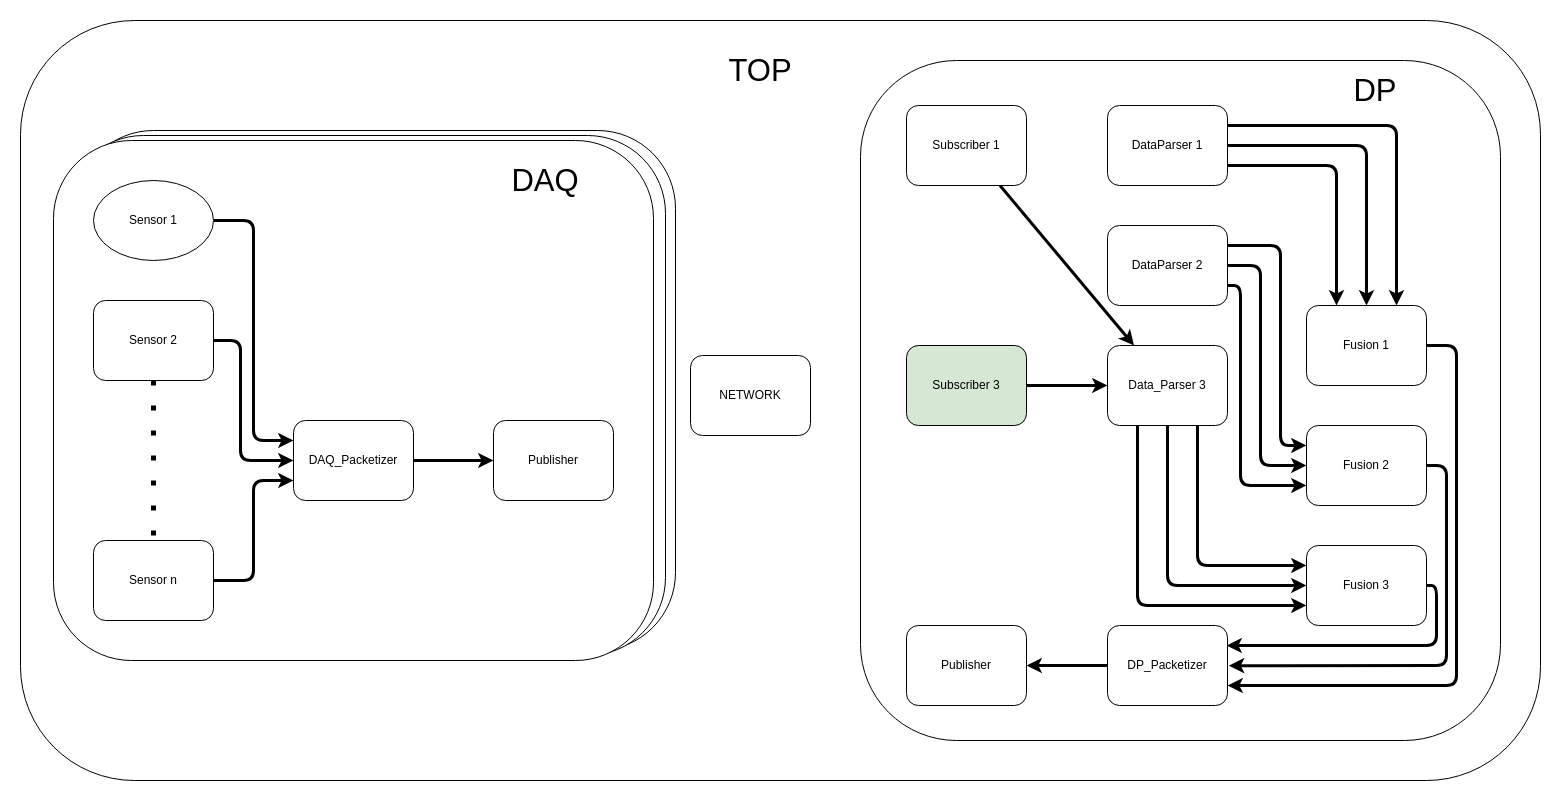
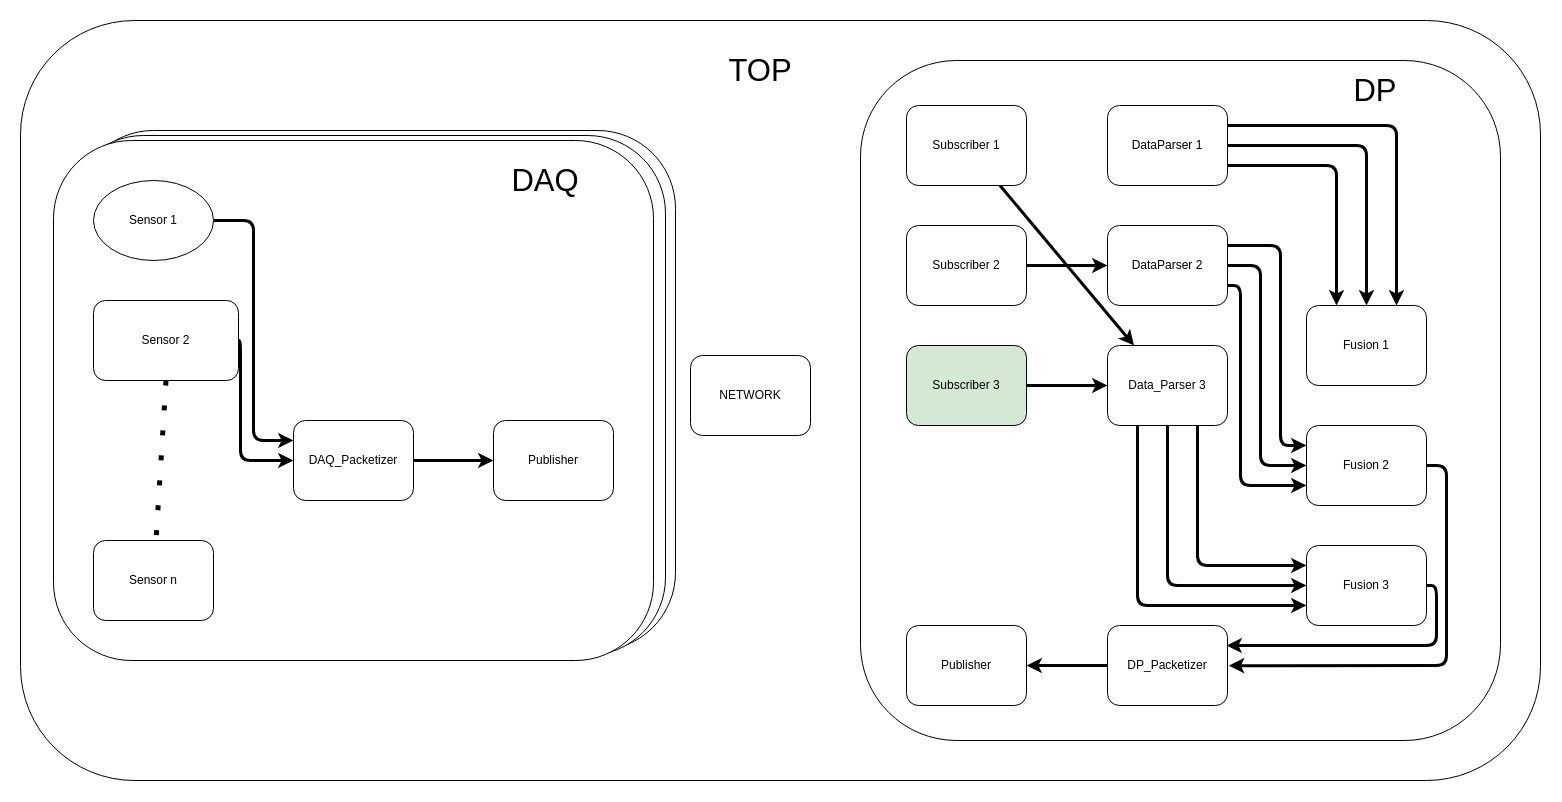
  <mxCell id="0" />
  <mxCell id="1" parent="0" />
  <mxCell id="2" value="" style="rounded=1;whiteSpace=wrap;html=1;strokeWidth=1;" parent="1" vertex="1"><mxGeometry x="20" y="20" width="1520" height="760" as="geometry" /></mxCell>
  <mxCell id="3" value="" style="rounded=1;whiteSpace=wrap;html=1;" vertex="1" parent="1"><mxGeometry x="75" y="130" width="600" height="520" as="geometry" /></mxCell>
  <mxCell id="4" value="" style="rounded=1;whiteSpace=wrap;html=1;" vertex="1" parent="1"><mxGeometry x="65" y="135" width="600" height="520" as="geometry" /></mxCell>
  <mxCell id="5" value="" style="rounded=1;whiteSpace=wrap;html=1;strokeWidth=1;" parent="1" vertex="1"><mxGeometry x="860" y="60" width="640" height="680" as="geometry" /></mxCell>
  <mxCell id="6" value="" style="rounded=1;whiteSpace=wrap;html=1;strokeWidth=1;" parent="1" vertex="1"><mxGeometry x="53" y="140" width="600" height="520" as="geometry" /></mxCell>
  <mxCell id="7" style="edgeStyle=none;html=1;strokeWidth=3;exitX=1;exitY=0.5;exitDx=0;exitDy=0;entryX=0;entryY=0.25;entryDx=0;entryDy=0;" parent="1" source="8" target="15" edge="1"><mxGeometry relative="1" as="geometry"><mxPoint x="293" y="430" as="targetPoint" /><Array as="points"><mxPoint x="253" y="220" /><mxPoint x="253" y="440" /></Array></mxGeometry></mxCell>
  <mxCell id="8" value="Sensor 1" style="ellipse;whiteSpace=wrap;html=1;" parent="1" vertex="1"><mxGeometry x="93" y="180" width="120" height="80" as="geometry" /></mxCell>
  <mxCell id="9" style="edgeStyle=none;html=1;exitX=0.5;exitY=1;exitDx=0;exitDy=0;strokeWidth=5;dashed=1;endArrow=none;endFill=0;dashPattern=1 4;" parent="1" source="11" target="13" edge="1"><mxGeometry relative="1" as="geometry" /></mxCell>
  <mxCell id="10" style="edgeStyle=orthogonalEdgeStyle;rounded=1;orthogonalLoop=1;jettySize=auto;html=1;exitX=1;exitY=0.5;exitDx=0;exitDy=0;entryX=0;entryY=0.5;entryDx=0;entryDy=0;curved=0;strokeWidth=3;" edge="1" parent="1" source="11" target="15"><mxGeometry relative="1" as="geometry"><Array as="points"><mxPoint x="240" y="340" /><mxPoint x="240" y="460" /></Array></mxGeometry></mxCell>
- <mxCell id="11" value="Sensor 2" style="rounded=1;whiteSpace=wrap;html=1;strokeWidth=1;" parent="1" vertex="1"><mxGeometry x="93" y="300" width="120" height="80" as="geometry" /></mxCell>
- <mxCell id="12" style="edgeStyle=none;html=1;exitX=1;exitY=0.5;exitDx=0;exitDy=0;entryX=0;entryY=0.75;entryDx=0;entryDy=0;strokeWidth=3;" parent="1" source="13" target="15" edge="1"><mxGeometry relative="1" as="geometry"><Array as="points"><mxPoint x="253" y="580" /><mxPoint x="253" y="480" /></Array></mxGeometry></mxCell>
+ <mxCell id="11" value="Sensor 2" style="rounded=1;whiteSpace=wrap;html=1;strokeWidth=1;" parent="1" vertex="1"><mxGeometry x="93" y="300" width="145" height="80" as="geometry" /></mxCell>
  <mxCell id="13" value="Sensor n" style="rounded=1;whiteSpace=wrap;html=1;" parent="1" vertex="1"><mxGeometry x="93" y="540" width="120" height="80" as="geometry" /></mxCell>
  <mxCell id="14" value="" style="edgeStyle=none;html=1;strokeWidth=3;" parent="1" source="15" target="16" edge="1"><mxGeometry relative="1" as="geometry" /></mxCell>
  <mxCell id="15" value="DAQ_Packetizer" style="rounded=1;whiteSpace=wrap;html=1;" parent="1" vertex="1"><mxGeometry x="293" y="420" width="120" height="80" as="geometry" /></mxCell>
  <mxCell id="16" value="Publisher" style="rounded=1;whiteSpace=wrap;html=1;" parent="1" vertex="1"><mxGeometry x="493" y="420" width="120" height="80" as="geometry" /></mxCell>
  <mxCell id="17" value="" style="edgeStyle=none;html=1;strokeWidth=3;" parent="1" source="18" target="34" edge="1"><mxGeometry relative="1" as="geometry" /></mxCell>
  <mxCell id="18" value="Subscriber 1" style="rounded=1;whiteSpace=wrap;html=1;strokeWidth=1;" parent="1" vertex="1"><mxGeometry x="906" y="105" width="120" height="80" as="geometry" /></mxCell>
+ <mxCell id="19" value="" style="edgeStyle=none;html=1;strokeWidth=3;" parent="1" source="20" target="30" edge="1"><mxGeometry relative="1" as="geometry" /></mxCell>
+ <mxCell id="20" value="Subscriber 2" style="rounded=1;whiteSpace=wrap;html=1;strokeWidth=1;" parent="1" vertex="1"><mxGeometry x="906" y="225" width="120" height="80" as="geometry" /></mxCell>
  <mxCell id="21" value="" style="edgeStyle=none;html=1;strokeWidth=3;" parent="1" source="22" target="34" edge="1"><mxGeometry relative="1" as="geometry" /></mxCell>
  <mxCell id="22" value="Subscriber 3" style="rounded=1;whiteSpace=wrap;html=1;strokeWidth=1;fillColor=#d5e8d4;" parent="1" vertex="1"><mxGeometry x="906" y="345" width="120" height="80" as="geometry" /></mxCell>
  <mxCell id="23" style="edgeStyle=none;html=1;exitX=1;exitY=0.5;exitDx=0;exitDy=0;entryX=0.5;entryY=0;entryDx=0;entryDy=0;strokeWidth=3;" parent="1" source="26" target="39" edge="1"><mxGeometry relative="1" as="geometry"><Array as="points"><mxPoint x="1366" y="145" /></Array></mxGeometry></mxCell>
  <mxCell id="24" style="edgeStyle=none;html=1;exitX=1;exitY=0.75;exitDx=0;exitDy=0;strokeWidth=3;entryX=0.25;entryY=0;entryDx=0;entryDy=0;" parent="1" source="26" target="39" edge="1"><mxGeometry relative="1" as="geometry"><Array as="points"><mxPoint x="1336" y="165" /></Array></mxGeometry></mxCell>
  <mxCell id="25" style="edgeStyle=none;html=1;exitX=1;exitY=0.25;exitDx=0;exitDy=0;entryX=0.75;entryY=0;entryDx=0;entryDy=0;strokeWidth=3;" parent="1" source="26" target="39" edge="1"><mxGeometry relative="1" as="geometry"><Array as="points"><mxPoint x="1396" y="125" /></Array></mxGeometry></mxCell>
  <mxCell id="26" value="DataParser 1" style="rounded=1;whiteSpace=wrap;html=1;strokeWidth=1;" parent="1" vertex="1"><mxGeometry x="1107" y="105" width="120" height="80" as="geometry" /></mxCell>
  <mxCell id="27" style="edgeStyle=none;html=1;exitX=1;exitY=0.5;exitDx=0;exitDy=0;entryX=0;entryY=0.5;entryDx=0;entryDy=0;strokeWidth=3;" parent="1" source="30" target="41" edge="1"><mxGeometry relative="1" as="geometry"><Array as="points"><mxPoint x="1260" y="265" /><mxPoint x="1260" y="465" /></Array></mxGeometry></mxCell>
  <mxCell id="28" style="edgeStyle=none;html=1;exitX=1;exitY=0.25;exitDx=0;exitDy=0;entryX=0;entryY=0.25;entryDx=0;entryDy=0;strokeWidth=3;" parent="1" source="30" target="41" edge="1"><mxGeometry relative="1" as="geometry"><Array as="points"><mxPoint x="1280" y="245" /><mxPoint x="1280" y="445" /></Array></mxGeometry></mxCell>
  <mxCell id="29" style="edgeStyle=none;html=1;exitX=1;exitY=0.75;exitDx=0;exitDy=0;entryX=0;entryY=0.75;entryDx=0;entryDy=0;strokeWidth=3;" parent="1" source="30" target="41" edge="1"><mxGeometry relative="1" as="geometry"><Array as="points"><mxPoint x="1240" y="285" /><mxPoint x="1240" y="485" /></Array></mxGeometry></mxCell>
  <mxCell id="30" value="DataParser 2" style="rounded=1;whiteSpace=wrap;html=1;strokeWidth=1;" parent="1" vertex="1"><mxGeometry x="1107" y="225" width="120" height="80" as="geometry" /></mxCell>
  <mxCell id="31" style="edgeStyle=none;html=1;exitX=0.75;exitY=1;exitDx=0;exitDy=0;entryX=0;entryY=0.25;entryDx=0;entryDy=0;strokeWidth=3;" parent="1" source="34" target="43" edge="1"><mxGeometry relative="1" as="geometry"><Array as="points"><mxPoint x="1197" y="565" /></Array></mxGeometry></mxCell>
  <mxCell id="32" style="edgeStyle=none;html=1;exitX=0.5;exitY=1;exitDx=0;exitDy=0;entryX=0;entryY=0.5;entryDx=0;entryDy=0;strokeWidth=3;" parent="1" source="34" target="43" edge="1"><mxGeometry relative="1" as="geometry"><Array as="points"><mxPoint x="1167" y="585" /></Array></mxGeometry></mxCell>
  <mxCell id="33" style="edgeStyle=none;html=1;exitX=0.25;exitY=1;exitDx=0;exitDy=0;entryX=0;entryY=0.75;entryDx=0;entryDy=0;strokeWidth=3;" parent="1" source="34" target="43" edge="1"><mxGeometry relative="1" as="geometry"><Array as="points"><mxPoint x="1137" y="605" /></Array></mxGeometry></mxCell>
  <mxCell id="34" value="Data_Parser 3" style="rounded=1;whiteSpace=wrap;html=1;strokeWidth=1;" parent="1" vertex="1"><mxGeometry x="1107" y="345" width="120" height="80" as="geometry" /></mxCell>
  <mxCell id="35" value="Publisher" style="rounded=1;whiteSpace=wrap;html=1;strokeWidth=1;" parent="1" vertex="1"><mxGeometry x="906" y="625" width="120" height="80" as="geometry" /></mxCell>
  <mxCell id="36" value="" style="edgeStyle=none;html=1;strokeWidth=3;" parent="1" source="37" target="35" edge="1"><mxGeometry relative="1" as="geometry" /></mxCell>
  <mxCell id="37" value="DP_Packetizer" style="rounded=1;whiteSpace=wrap;html=1;strokeWidth=1;" parent="1" vertex="1"><mxGeometry x="1107" y="625" width="120" height="80" as="geometry" /></mxCell>
- <mxCell id="38" style="edgeStyle=none;html=1;exitX=1;exitY=0.5;exitDx=0;exitDy=0;entryX=1;entryY=0.75;entryDx=0;entryDy=0;strokeWidth=3;" parent="1" source="39" target="37" edge="1"><mxGeometry relative="1" as="geometry"><Array as="points"><mxPoint x="1456" y="345" /><mxPoint x="1456" y="685" /></Array></mxGeometry></mxCell>
  <mxCell id="39" value="Fusion 1" style="rounded=1;whiteSpace=wrap;html=1;strokeWidth=1;" parent="1" vertex="1"><mxGeometry x="1306" y="305" width="120" height="80" as="geometry" /></mxCell>
  <mxCell id="40" style="edgeStyle=none;html=1;exitX=1;exitY=0.5;exitDx=0;exitDy=0;entryX=1.012;entryY=0.502;entryDx=0;entryDy=0;entryPerimeter=0;strokeWidth=3;" parent="1" source="41" target="37" edge="1"><mxGeometry relative="1" as="geometry"><Array as="points"><mxPoint x="1446" y="465" /><mxPoint x="1446" y="665" /></Array></mxGeometry></mxCell>
  <mxCell id="41" value="Fusion 2" style="rounded=1;whiteSpace=wrap;html=1;strokeWidth=1;" parent="1" vertex="1"><mxGeometry x="1306" y="425" width="120" height="80" as="geometry" /></mxCell>
  <mxCell id="42" style="edgeStyle=none;html=1;exitX=1;exitY=0.5;exitDx=0;exitDy=0;strokeWidth=3;" parent="1" source="43" edge="1"><mxGeometry relative="1" as="geometry"><mxPoint x="1226" y="645" as="targetPoint" /><Array as="points"><mxPoint x="1436" y="585" /><mxPoint x="1436" y="645" /></Array></mxGeometry></mxCell>
  <mxCell id="43" value="Fusion 3" style="rounded=1;whiteSpace=wrap;html=1;strokeWidth=1;" parent="1" vertex="1"><mxGeometry x="1306" y="545" width="120" height="80" as="geometry" /></mxCell>
  <mxCell id="44" value="NETWORK" style="rounded=1;whiteSpace=wrap;html=1;strokeWidth=1;" parent="1" vertex="1"><mxGeometry x="690" y="355" width="120" height="80" as="geometry" /></mxCell>
  <mxCell id="45" value="TOP" style="text;html=1;strokeColor=none;fillColor=none;align=center;verticalAlign=middle;whiteSpace=wrap;rounded=0;fontSize=31;" parent="1" vertex="1"><mxGeometry x="665" y="30" width="190" height="80" as="geometry" /></mxCell>
  <mxCell id="46" value="DAQ" style="text;html=1;strokeColor=none;fillColor=none;align=center;verticalAlign=middle;whiteSpace=wrap;rounded=0;fontSize=31;" parent="1" vertex="1"><mxGeometry x="450" y="140" width="190" height="80" as="geometry" /></mxCell>
  <mxCell id="47" value="DP" style="text;html=1;strokeColor=none;fillColor=none;align=center;verticalAlign=middle;whiteSpace=wrap;rounded=0;fontSize=31;" parent="1" vertex="1"><mxGeometry x="1280" y="50" width="190" height="80" as="geometry" /></mxCell>
